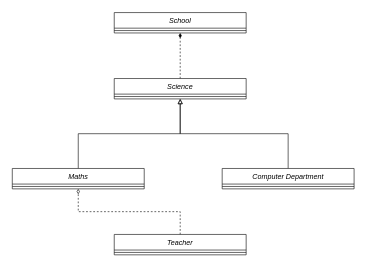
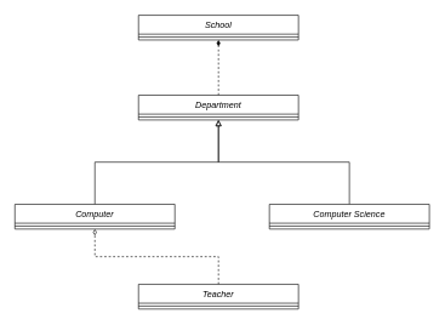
  <mxCell id="0" />
  <mxCell id="1" parent="0" />
  <mxCell id="2" value="School" style="swimlane;fontStyle=2;align=center;verticalAlign=top;childLayout=stackLayout;horizontal=1;startSize=26;horizontalStack=0;resizeParent=1;resizeLast=0;collapsible=1;marginBottom=0;rounded=0;shadow=0;strokeWidth=1;" vertex="1" parent="1"><mxGeometry x="190" y="20" width="220" height="34" as="geometry"><mxRectangle x="230" y="140" width="160" height="26" as="alternateBounds" /></mxGeometry></mxCell>
  <mxCell id="3" value="" style="line;html=1;strokeWidth=1;align=left;verticalAlign=middle;spacingTop=-1;spacingLeft=3;spacingRight=3;rotatable=0;labelPosition=right;points=[];portConstraint=eastwest;" vertex="1" parent="2"><mxGeometry y="26" width="220" height="8" as="geometry" /></mxCell>
  <mxCell id="4" style="edgeStyle=orthogonalEdgeStyle;rounded=0;orthogonalLoop=1;jettySize=auto;html=1;endArrow=diamondThin;endFill=1;dashed=1;" edge="1" parent="1" source="5" target="2"><mxGeometry relative="1" as="geometry"><mxPoint x="400" y="395" as="sourcePoint" /></mxGeometry></mxCell>
- <mxCell id="5" value="Science" style="swimlane;fontStyle=2;align=center;verticalAlign=top;childLayout=stackLayout;horizontal=1;startSize=26;horizontalStack=0;resizeParent=1;resizeLast=0;collapsible=1;marginBottom=0;rounded=0;shadow=0;strokeWidth=1;" vertex="1" parent="1"><mxGeometry x="190" y="130" width="220" height="34" as="geometry"><mxRectangle x="230" y="140" width="160" height="26" as="alternateBounds" /></mxGeometry></mxCell>
+ <mxCell id="5" value="Department" style="swimlane;fontStyle=2;align=center;verticalAlign=top;childLayout=stackLayout;horizontal=1;startSize=26;horizontalStack=0;resizeParent=1;resizeLast=0;collapsible=1;marginBottom=0;rounded=0;shadow=0;strokeWidth=1;" vertex="1" parent="1"><mxGeometry x="190" y="130" width="220" height="34" as="geometry"><mxRectangle x="230" y="140" width="160" height="26" as="alternateBounds" /></mxGeometry></mxCell>
  <mxCell id="6" value="" style="line;html=1;strokeWidth=1;align=left;verticalAlign=middle;spacingTop=-1;spacingLeft=3;spacingRight=3;rotatable=0;labelPosition=right;points=[];portConstraint=eastwest;" vertex="1" parent="5"><mxGeometry y="26" width="220" height="8" as="geometry" /></mxCell>
  <mxCell id="7" style="edgeStyle=orthogonalEdgeStyle;rounded=0;orthogonalLoop=1;jettySize=auto;html=1;endArrow=block;endFill=0;" edge="1" parent="1" source="8" target="5"><mxGeometry relative="1" as="geometry" /></mxCell>
- <mxCell id="8" value="Computer Department" style="swimlane;fontStyle=2;align=center;verticalAlign=top;childLayout=stackLayout;horizontal=1;startSize=26;horizontalStack=0;resizeParent=1;resizeLast=0;collapsible=1;marginBottom=0;rounded=0;shadow=0;strokeWidth=1;" vertex="1" parent="1"><mxGeometry x="370" y="280" width="220" height="34" as="geometry"><mxRectangle x="230" y="140" width="160" height="26" as="alternateBounds" /></mxGeometry></mxCell>
+ <mxCell id="8" value="Computer Science" style="swimlane;fontStyle=2;align=center;verticalAlign=top;childLayout=stackLayout;horizontal=1;startSize=26;horizontalStack=0;resizeParent=1;resizeLast=0;collapsible=1;marginBottom=0;rounded=0;shadow=0;strokeWidth=1;" vertex="1" parent="1"><mxGeometry x="370" y="280" width="220" height="34" as="geometry"><mxRectangle x="230" y="140" width="160" height="26" as="alternateBounds" /></mxGeometry></mxCell>
  <mxCell id="9" value="" style="line;html=1;strokeWidth=1;align=left;verticalAlign=middle;spacingTop=-1;spacingLeft=3;spacingRight=3;rotatable=0;labelPosition=right;points=[];portConstraint=eastwest;" vertex="1" parent="8"><mxGeometry y="26" width="220" height="8" as="geometry" /></mxCell>
  <mxCell id="10" style="edgeStyle=orthogonalEdgeStyle;rounded=0;orthogonalLoop=1;jettySize=auto;html=1;endArrow=block;endFill=0;" edge="1" parent="1" source="11" target="5"><mxGeometry relative="1" as="geometry" /></mxCell>
- <mxCell id="11" value="Maths" style="swimlane;fontStyle=2;align=center;verticalAlign=top;childLayout=stackLayout;horizontal=1;startSize=26;horizontalStack=0;resizeParent=1;resizeLast=0;collapsible=1;marginBottom=0;rounded=0;shadow=0;strokeWidth=1;" vertex="1" parent="1"><mxGeometry x="20" y="280" width="220" height="34" as="geometry"><mxRectangle x="230" y="140" width="160" height="26" as="alternateBounds" /></mxGeometry></mxCell>
+ <mxCell id="11" value="Computer" style="swimlane;fontStyle=2;align=center;verticalAlign=top;childLayout=stackLayout;horizontal=1;startSize=26;horizontalStack=0;resizeParent=1;resizeLast=0;collapsible=1;marginBottom=0;rounded=0;shadow=0;strokeWidth=1;" vertex="1" parent="1"><mxGeometry x="20" y="280" width="220" height="34" as="geometry"><mxRectangle x="230" y="140" width="160" height="26" as="alternateBounds" /></mxGeometry></mxCell>
  <mxCell id="12" value="" style="line;html=1;strokeWidth=1;align=left;verticalAlign=middle;spacingTop=-1;spacingLeft=3;spacingRight=3;rotatable=0;labelPosition=right;points=[];portConstraint=eastwest;" vertex="1" parent="11"><mxGeometry y="26" width="220" height="8" as="geometry" /></mxCell>
  <mxCell id="13" style="edgeStyle=orthogonalEdgeStyle;rounded=0;orthogonalLoop=1;jettySize=auto;html=1;endArrow=diamondThin;endFill=0;dashed=1;" edge="1" parent="1" source="14" target="11"><mxGeometry relative="1" as="geometry" /></mxCell>
  <mxCell id="14" value="Teacher" style="swimlane;fontStyle=2;align=center;verticalAlign=top;childLayout=stackLayout;horizontal=1;startSize=26;horizontalStack=0;resizeParent=1;resizeLast=0;collapsible=1;marginBottom=0;rounded=0;shadow=0;strokeWidth=1;" vertex="1" parent="1"><mxGeometry x="190" y="390" width="220" height="34" as="geometry"><mxRectangle x="230" y="140" width="160" height="26" as="alternateBounds" /></mxGeometry></mxCell>
  <mxCell id="15" value="" style="line;html=1;strokeWidth=1;align=left;verticalAlign=middle;spacingTop=-1;spacingLeft=3;spacingRight=3;rotatable=0;labelPosition=right;points=[];portConstraint=eastwest;" vertex="1" parent="14"><mxGeometry y="26" width="220" height="8" as="geometry" /></mxCell>
